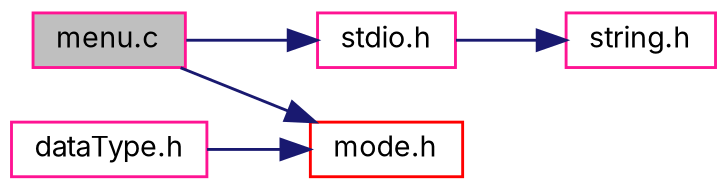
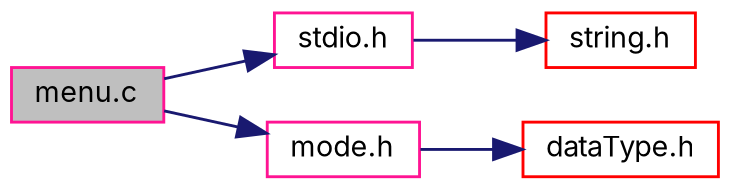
  digraph {
    fontname=Inter
    rankdir=LR
    node [color=deeppink fillcolor=white fontname=Inter fontsize=10 shape=record style=filled]
    edge [color=midnightblue fontname=Inter fontsize=10 labelfontname=Helvetica labelfontsize=10 style=solid]
    n1 [fillcolor=grey75 fontcolor=black height=0.2 label="menu.c" width=0.4]
    n2 [height=0.2 label="stdio.h" width=0.4]
-   n3 [color=red height=0.2 label="mode.h" width=0.4]
-   n4 [height=0.2 label="string.h" width=0.4]
-   n5 [height=0.2 label="dataType.h" width=0.4]
+   n3 [height=0.2 label="mode.h" width=0.4]
+   n4 [color=red height=0.2 label="string.h" width=0.4]
+   n5 [color=red height=0.2 label="dataType.h" width=0.4]
    n1 -> n2
    n1 -> n3
    n2 -> n4
-   n5 -> n3
+   n3 -> n5
  }
